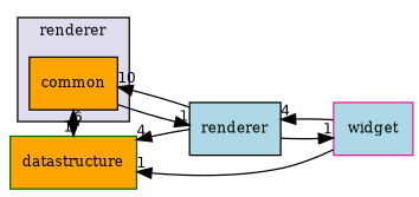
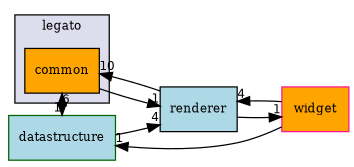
  digraph {
    compound=true
    fontname="DejaVu Serif"
    rankdir=LR
    node [color=black fillcolor=orange fontname="DejaVu Serif" fontsize=10 shape=box style=filled]
    edge [fontname="DejaVu Serif" headlabel=1 labeldistance=1.5 labelfontname=Helvetica labelfontsize=10]
    n1 [label=common pencolor=black]
-   n2 [color=darkgreen label=datastructure]
+   n2 [color=darkgreen fillcolor=lightblue label=datastructure]
    n3 [fillcolor=lightblue label=renderer]
-   n4 [color=deeppink fillcolor=lightblue label=widget]
+   n4 [color=deeppink label=widget]
    subgraph cluster_1 {
      bgcolor="#ddddee"
      fontsize=10
-     label=renderer
+     label=legato
      pencolor=black
      n1
    }
    n1 -> n2
    n1 -> n3
    n2 -> n1 [headlabel=6]
    n3 -> n1 [headlabel=10]
-   n3 -> n2 [headlabel=4]
+   n2 -> n3 [headlabel=4]
    n3 -> n4
    n4 -> n2
    n4 -> n3 [headlabel=4]
  }
